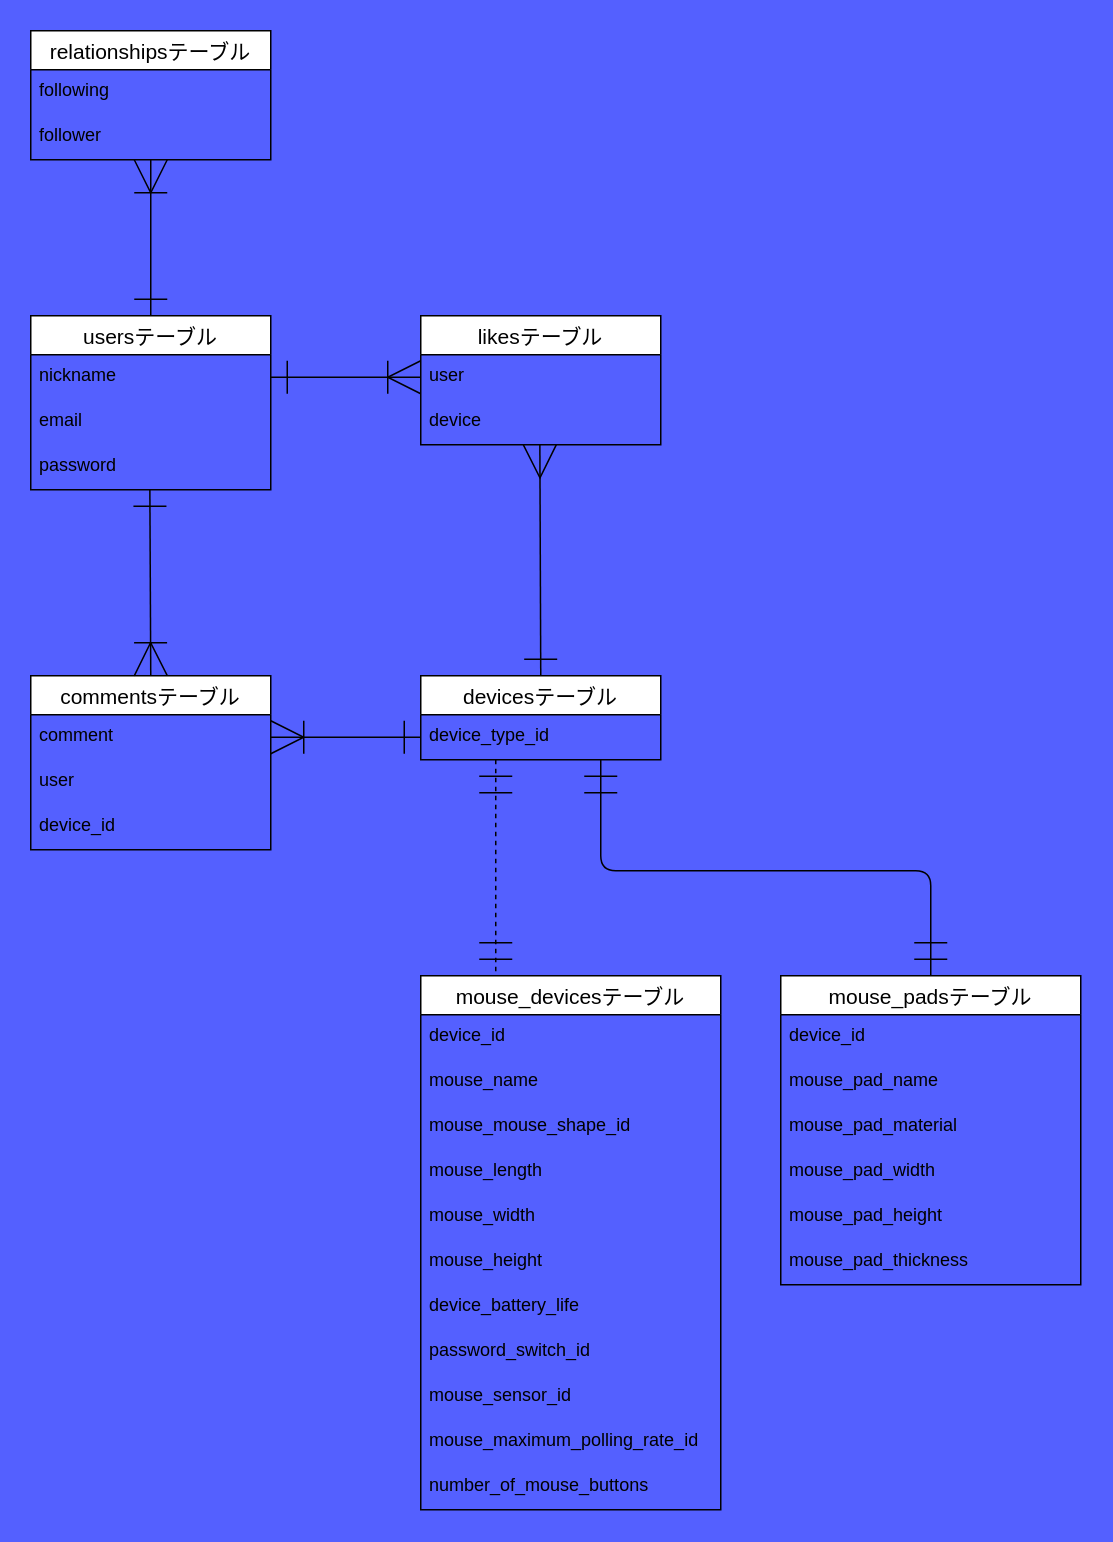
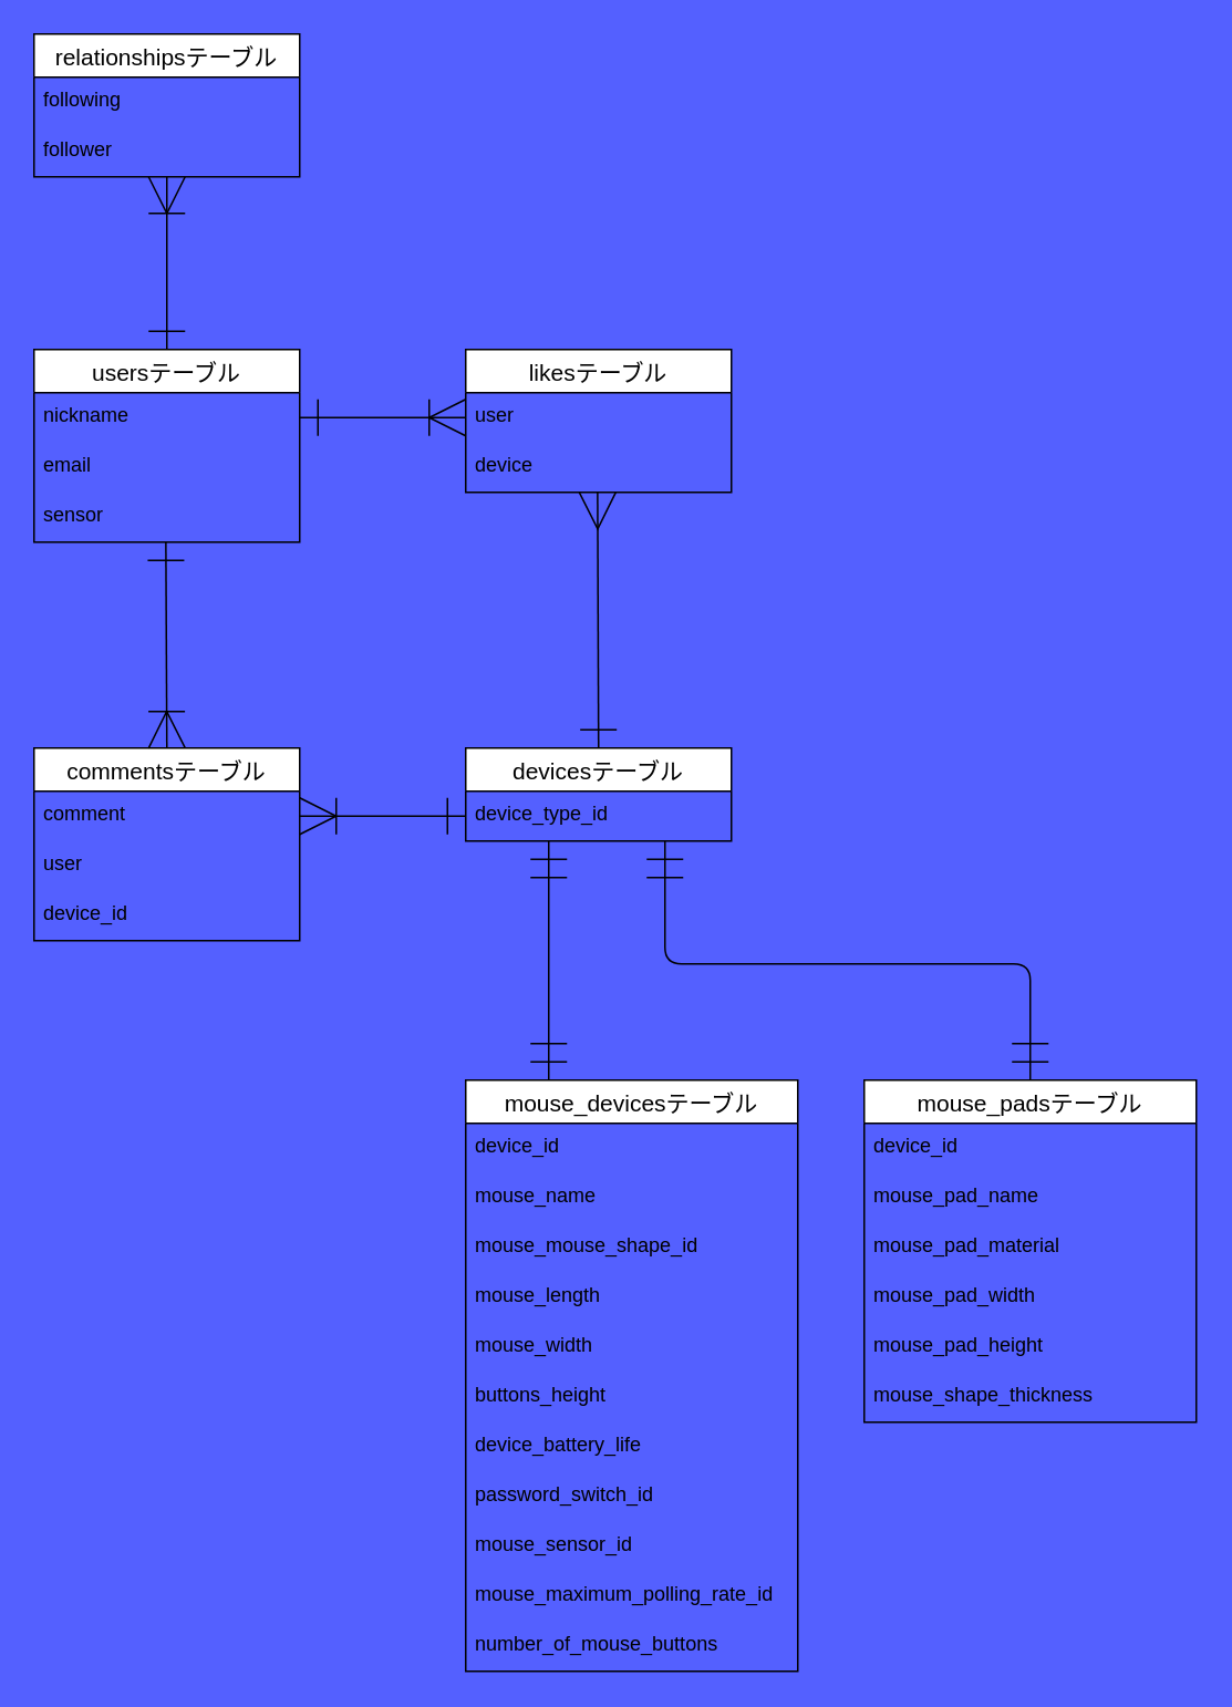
  <mxCell id="0" />
  <mxCell id="1" parent="0" />
  <mxCell id="2" style="edgeStyle=orthogonalEdgeStyle;html=1;startArrow=ERone;startFill=0;endArrow=ERoneToMany;endFill=0;elbow=vertical;endSize=20;startSize=20;" parent="1" source="3" target="17" edge="1"><mxGeometry relative="1" as="geometry" /></mxCell>
  <mxCell id="3" value="usersテーブル" style="swimlane;fontStyle=0;childLayout=stackLayout;horizontal=1;startSize=26;horizontalStack=0;resizeParent=1;resizeParentMax=0;resizeLast=0;collapsible=1;marginBottom=0;align=center;fontSize=14;" parent="1" vertex="1"><mxGeometry x="20" y="210" width="160" height="116" as="geometry" /></mxCell>
  <mxCell id="4" value="nickname" style="text;strokeColor=none;fillColor=none;spacingLeft=4;spacingRight=4;overflow=hidden;rotatable=0;points=[[0,0.5],[1,0.5]];portConstraint=eastwest;fontSize=12;" parent="3" vertex="1"><mxGeometry y="26" width="160" height="30" as="geometry" /></mxCell>
  <mxCell id="5" value="email" style="text;strokeColor=none;fillColor=none;spacingLeft=4;spacingRight=4;overflow=hidden;rotatable=0;points=[[0,0.5],[1,0.5]];portConstraint=eastwest;fontSize=12;" parent="3" vertex="1"><mxGeometry y="56" width="160" height="30" as="geometry" /></mxCell>
- <mxCell id="6" value="password&#10;" style="text;strokeColor=none;fillColor=none;spacingLeft=4;spacingRight=4;overflow=hidden;rotatable=0;points=[[0,0.5],[1,0.5]];portConstraint=eastwest;fontSize=12;" parent="3" vertex="1"><mxGeometry y="86" width="160" height="30" as="geometry" /></mxCell>
+ <mxCell id="6" value="sensor&#10;" style="text;strokeColor=none;fillColor=none;spacingLeft=4;spacingRight=4;overflow=hidden;rotatable=0;points=[[0,0.5],[1,0.5]];portConstraint=eastwest;fontSize=12;" parent="3" vertex="1"><mxGeometry y="86" width="160" height="30" as="geometry" /></mxCell>
  <mxCell id="7" value="likesテーブル" style="swimlane;fontStyle=0;childLayout=stackLayout;horizontal=1;startSize=26;horizontalStack=0;resizeParent=1;resizeParentMax=0;resizeLast=0;collapsible=1;marginBottom=0;align=center;fontSize=14;" parent="1" vertex="1"><mxGeometry x="280" y="210" width="160" height="86" as="geometry" /></mxCell>
  <mxCell id="8" value="user" style="text;strokeColor=none;fillColor=none;spacingLeft=4;spacingRight=4;overflow=hidden;rotatable=0;points=[[0,0.5],[1,0.5]];portConstraint=eastwest;fontSize=12;" parent="7" vertex="1"><mxGeometry y="26" width="160" height="30" as="geometry" /></mxCell>
  <mxCell id="9" value="device" style="text;strokeColor=none;fillColor=none;spacingLeft=4;spacingRight=4;overflow=hidden;rotatable=0;points=[[0,0.5],[1,0.5]];portConstraint=eastwest;fontSize=12;" parent="7" vertex="1"><mxGeometry y="56" width="160" height="30" as="geometry" /></mxCell>
- <mxCell id="10" style="edgeStyle=orthogonalEdgeStyle;html=1;entryX=0.25;entryY=0;entryDx=0;entryDy=0;startArrow=ERmandOne;startFill=0;endArrow=ERmandOne;endFill=0;elbow=vertical;endSize=20;startSize=20;dashed=1;" parent="1" source="11" target="20" edge="1"><mxGeometry relative="1" as="geometry"><Array as="points"><mxPoint x="330" y="540" /><mxPoint x="330" y="540" /></Array></mxGeometry></mxCell>
+ <mxCell id="10" style="edgeStyle=orthogonalEdgeStyle;html=1;entryX=0.25;entryY=0;entryDx=0;entryDy=0;startArrow=ERmandOne;startFill=0;endArrow=ERmandOne;endFill=0;elbow=vertical;endSize=20;startSize=20;" parent="1" source="11" target="20" edge="1"><mxGeometry relative="1" as="geometry"><Array as="points"><mxPoint x="330" y="540" /><mxPoint x="330" y="540" /></Array></mxGeometry></mxCell>
  <mxCell id="11" value="devicesテーブル" style="swimlane;fontStyle=0;childLayout=stackLayout;horizontal=1;startSize=26;horizontalStack=0;resizeParent=1;resizeParentMax=0;resizeLast=0;collapsible=1;marginBottom=0;align=center;fontSize=14;" parent="1" vertex="1"><mxGeometry x="280" y="450" width="160" height="56" as="geometry" /></mxCell>
  <mxCell id="12" value="device_type_id" style="text;strokeColor=none;fillColor=none;spacingLeft=4;spacingRight=4;overflow=hidden;rotatable=0;points=[[0,0.5],[1,0.5]];portConstraint=eastwest;fontSize=12;" parent="11" vertex="1"><mxGeometry y="26" width="160" height="30" as="geometry" /></mxCell>
  <mxCell id="13" value="commentsテーブル" style="swimlane;fontStyle=0;childLayout=stackLayout;horizontal=1;startSize=26;horizontalStack=0;resizeParent=1;resizeParentMax=0;resizeLast=0;collapsible=1;marginBottom=0;align=center;fontSize=14;" parent="1" vertex="1"><mxGeometry x="20" y="450" width="160" height="116" as="geometry" /></mxCell>
  <mxCell id="14" value="comment" style="text;strokeColor=none;fillColor=none;spacingLeft=4;spacingRight=4;overflow=hidden;rotatable=0;points=[[0,0.5],[1,0.5]];portConstraint=eastwest;fontSize=12;" parent="13" vertex="1"><mxGeometry y="26" width="160" height="30" as="geometry" /></mxCell>
  <mxCell id="15" value="user" style="text;strokeColor=none;fillColor=none;spacingLeft=4;spacingRight=4;overflow=hidden;rotatable=0;points=[[0,0.5],[1,0.5]];portConstraint=eastwest;fontSize=12;" parent="13" vertex="1"><mxGeometry y="56" width="160" height="30" as="geometry" /></mxCell>
  <mxCell id="16" value="device_id" style="text;strokeColor=none;fillColor=none;spacingLeft=4;spacingRight=4;overflow=hidden;rotatable=0;points=[[0,0.5],[1,0.5]];portConstraint=eastwest;fontSize=12;" parent="13" vertex="1"><mxGeometry y="86" width="160" height="30" as="geometry" /></mxCell>
  <mxCell id="17" value="relationshipsテーブル" style="swimlane;fontStyle=0;childLayout=stackLayout;horizontal=1;startSize=26;horizontalStack=0;resizeParent=1;resizeParentMax=0;resizeLast=0;collapsible=1;marginBottom=0;align=center;fontSize=14;" parent="1" vertex="1"><mxGeometry x="20" y="20" width="160" height="86" as="geometry" /></mxCell>
  <mxCell id="18" value="following" style="text;strokeColor=none;fillColor=none;spacingLeft=4;spacingRight=4;overflow=hidden;rotatable=0;points=[[0,0.5],[1,0.5]];portConstraint=eastwest;fontSize=12;" parent="17" vertex="1"><mxGeometry y="26" width="160" height="30" as="geometry" /></mxCell>
  <mxCell id="19" value="follower" style="text;strokeColor=none;fillColor=none;spacingLeft=4;spacingRight=4;overflow=hidden;rotatable=0;points=[[0,0.5],[1,0.5]];portConstraint=eastwest;fontSize=12;" parent="17" vertex="1"><mxGeometry y="56" width="160" height="30" as="geometry" /></mxCell>
  <mxCell id="20" value="mouse_devicesテーブル" style="swimlane;fontStyle=0;childLayout=stackLayout;horizontal=1;startSize=26;horizontalStack=0;resizeParent=1;resizeParentMax=0;resizeLast=0;collapsible=1;marginBottom=0;align=center;fontSize=14;" parent="1" vertex="1"><mxGeometry x="280" y="650" width="200" height="356" as="geometry" /></mxCell>
  <mxCell id="21" value="device_id" style="text;strokeColor=none;fillColor=none;spacingLeft=4;spacingRight=4;overflow=hidden;rotatable=0;points=[[0,0.5],[1,0.5]];portConstraint=eastwest;fontSize=12;" parent="20" vertex="1"><mxGeometry y="26" width="200" height="30" as="geometry" /></mxCell>
  <mxCell id="22" value="mouse_name" style="text;strokeColor=none;fillColor=none;spacingLeft=4;spacingRight=4;overflow=hidden;rotatable=0;points=[[0,0.5],[1,0.5]];portConstraint=eastwest;fontSize=12;" parent="20" vertex="1"><mxGeometry y="56" width="200" height="30" as="geometry" /></mxCell>
  <mxCell id="23" value="mouse_mouse_shape_id" style="text;strokeColor=none;fillColor=none;spacingLeft=4;spacingRight=4;overflow=hidden;rotatable=0;points=[[0,0.5],[1,0.5]];portConstraint=eastwest;fontSize=12;" parent="20" vertex="1"><mxGeometry y="86" width="200" height="30" as="geometry" /></mxCell>
  <mxCell id="24" value="mouse_length" style="text;strokeColor=none;fillColor=none;spacingLeft=4;spacingRight=4;overflow=hidden;rotatable=0;points=[[0,0.5],[1,0.5]];portConstraint=eastwest;fontSize=12;" parent="20" vertex="1"><mxGeometry y="116" width="200" height="30" as="geometry" /></mxCell>
  <mxCell id="25" value="mouse_width" style="text;strokeColor=none;fillColor=none;spacingLeft=4;spacingRight=4;overflow=hidden;rotatable=0;points=[[0,0.5],[1,0.5]];portConstraint=eastwest;fontSize=12;" parent="20" vertex="1"><mxGeometry y="146" width="200" height="30" as="geometry" /></mxCell>
- <mxCell id="26" value="mouse_height" style="text;strokeColor=none;fillColor=none;spacingLeft=4;spacingRight=4;overflow=hidden;rotatable=0;points=[[0,0.5],[1,0.5]];portConstraint=eastwest;fontSize=12;" parent="20" vertex="1"><mxGeometry y="176" width="200" height="30" as="geometry" /></mxCell>
+ <mxCell id="26" value="buttons_height" style="text;strokeColor=none;fillColor=none;spacingLeft=4;spacingRight=4;overflow=hidden;rotatable=0;points=[[0,0.5],[1,0.5]];portConstraint=eastwest;fontSize=12;" parent="20" vertex="1"><mxGeometry y="176" width="200" height="30" as="geometry" /></mxCell>
  <mxCell id="27" value="device_battery_life" style="text;strokeColor=none;fillColor=none;spacingLeft=4;spacingRight=4;overflow=hidden;rotatable=0;points=[[0,0.5],[1,0.5]];portConstraint=eastwest;fontSize=12;" parent="20" vertex="1"><mxGeometry y="206" width="200" height="30" as="geometry" /></mxCell>
  <mxCell id="28" value="password_switch_id" style="text;strokeColor=none;fillColor=none;spacingLeft=4;spacingRight=4;overflow=hidden;rotatable=0;points=[[0,0.5],[1,0.5]];portConstraint=eastwest;fontSize=12;" parent="20" vertex="1"><mxGeometry y="236" width="200" height="30" as="geometry" /></mxCell>
  <mxCell id="29" value="mouse_sensor_id" style="text;strokeColor=none;fillColor=none;spacingLeft=4;spacingRight=4;overflow=hidden;rotatable=0;points=[[0,0.5],[1,0.5]];portConstraint=eastwest;fontSize=12;" parent="20" vertex="1"><mxGeometry y="266" width="200" height="30" as="geometry" /></mxCell>
  <mxCell id="30" value="mouse_maximum_polling_rate_id" style="text;strokeColor=none;fillColor=none;spacingLeft=4;spacingRight=4;overflow=hidden;rotatable=0;points=[[0,0.5],[1,0.5]];portConstraint=eastwest;fontSize=12;" parent="20" vertex="1"><mxGeometry y="296" width="200" height="30" as="geometry" /></mxCell>
  <mxCell id="31" value="number_of_mouse_buttons" style="text;strokeColor=none;fillColor=none;spacingLeft=4;spacingRight=4;overflow=hidden;rotatable=0;points=[[0,0.5],[1,0.5]];portConstraint=eastwest;fontSize=12;" parent="20" vertex="1"><mxGeometry y="326" width="200" height="30" as="geometry" /></mxCell>
  <mxCell id="32" value="" style="endArrow=ERone;html=1;elbow=vertical;exitX=0.5;exitY=0;exitDx=0;exitDy=0;endFill=0;startArrow=ERoneToMany;startFill=0;fillOpacity=100;endSize=20;startSize=20;" parent="1" source="13" edge="1"><mxGeometry width="50" height="50" relative="1" as="geometry"><mxPoint x="99.41" y="426" as="sourcePoint" /><mxPoint x="99.41" y="326" as="targetPoint" /></mxGeometry></mxCell>
  <mxCell id="33" value="" style="endArrow=ERmany;html=1;elbow=vertical;exitX=0.5;exitY=0;exitDx=0;exitDy=0;endFill=0;startArrow=ERone;startFill=0;endSize=20;startSize=20;" parent="1" source="11" edge="1"><mxGeometry width="50" height="50" relative="1" as="geometry"><mxPoint x="360" y="420" as="sourcePoint" /><mxPoint x="359.41" y="296" as="targetPoint" /></mxGeometry></mxCell>
  <mxCell id="34" style="edgeStyle=orthogonalEdgeStyle;html=1;exitX=1;exitY=0.5;exitDx=0;exitDy=0;entryX=0;entryY=0.5;entryDx=0;entryDy=0;startArrow=ERoneToMany;startFill=0;endArrow=ERone;endFill=0;elbow=vertical;endSize=20;startSize=20;" parent="1" source="14" target="12" edge="1"><mxGeometry relative="1" as="geometry" /></mxCell>
  <mxCell id="35" style="edgeStyle=orthogonalEdgeStyle;html=1;exitX=0;exitY=0.5;exitDx=0;exitDy=0;entryX=1;entryY=0.5;entryDx=0;entryDy=0;startArrow=ERoneToMany;startFill=0;endArrow=ERone;endFill=0;elbow=vertical;endSize=20;startSize=20;" parent="1" source="8" target="4" edge="1"><mxGeometry relative="1" as="geometry" /></mxCell>
  <mxCell id="36" value="" style="edgeStyle=orthogonalEdgeStyle;fontSize=12;html=1;endArrow=ERmandOne;endFill=0;elbow=vertical;startArrow=ERmandOne;startFill=0;endSize=20;startSize=20;" parent="1" edge="1"><mxGeometry width="100" height="100" relative="1" as="geometry"><mxPoint x="620" y="650" as="sourcePoint" /><mxPoint x="400" y="506" as="targetPoint" /><Array as="points"><mxPoint x="400" y="580" /></Array></mxGeometry></mxCell>
  <mxCell id="37" value="mouse_padsテーブル" style="swimlane;fontStyle=0;childLayout=stackLayout;horizontal=1;startSize=26;horizontalStack=0;resizeParent=1;resizeParentMax=0;resizeLast=0;collapsible=1;marginBottom=0;align=center;fontSize=14;" parent="1" vertex="1"><mxGeometry x="520" y="650" width="200" height="206" as="geometry" /></mxCell>
  <mxCell id="38" value="device_id" style="text;strokeColor=none;fillColor=none;spacingLeft=4;spacingRight=4;overflow=hidden;rotatable=0;points=[[0,0.5],[1,0.5]];portConstraint=eastwest;fontSize=12;" parent="37" vertex="1"><mxGeometry y="26" width="200" height="30" as="geometry" /></mxCell>
  <mxCell id="39" value="mouse_pad_name" style="text;strokeColor=none;fillColor=none;spacingLeft=4;spacingRight=4;overflow=hidden;rotatable=0;points=[[0,0.5],[1,0.5]];portConstraint=eastwest;fontSize=12;" parent="37" vertex="1"><mxGeometry y="56" width="200" height="30" as="geometry" /></mxCell>
  <mxCell id="40" value="mouse_pad_material" style="text;strokeColor=none;fillColor=none;spacingLeft=4;spacingRight=4;overflow=hidden;rotatable=0;points=[[0,0.5],[1,0.5]];portConstraint=eastwest;fontSize=12;" parent="37" vertex="1"><mxGeometry y="86" width="200" height="30" as="geometry" /></mxCell>
  <mxCell id="41" value="mouse_pad_width" style="text;strokeColor=none;fillColor=none;spacingLeft=4;spacingRight=4;overflow=hidden;rotatable=0;points=[[0,0.5],[1,0.5]];portConstraint=eastwest;fontSize=12;" parent="37" vertex="1"><mxGeometry y="116" width="200" height="30" as="geometry" /></mxCell>
  <mxCell id="42" value="mouse_pad_height" style="text;strokeColor=none;fillColor=none;spacingLeft=4;spacingRight=4;overflow=hidden;rotatable=0;points=[[0,0.5],[1,0.5]];portConstraint=eastwest;fontSize=12;" parent="37" vertex="1"><mxGeometry y="146" width="200" height="30" as="geometry" /></mxCell>
- <mxCell id="43" value="mouse_pad_thickness" style="text;strokeColor=none;fillColor=none;spacingLeft=4;spacingRight=4;overflow=hidden;rotatable=0;points=[[0,0.5],[1,0.5]];portConstraint=eastwest;fontSize=12;" parent="37" vertex="1"><mxGeometry y="176" width="200" height="30" as="geometry" /></mxCell>
+ <mxCell id="43" value="mouse_shape_thickness" style="text;strokeColor=none;fillColor=none;spacingLeft=4;spacingRight=4;overflow=hidden;rotatable=0;points=[[0,0.5],[1,0.5]];portConstraint=eastwest;fontSize=12;" parent="37" vertex="1"><mxGeometry y="176" width="200" height="30" as="geometry" /></mxCell>
